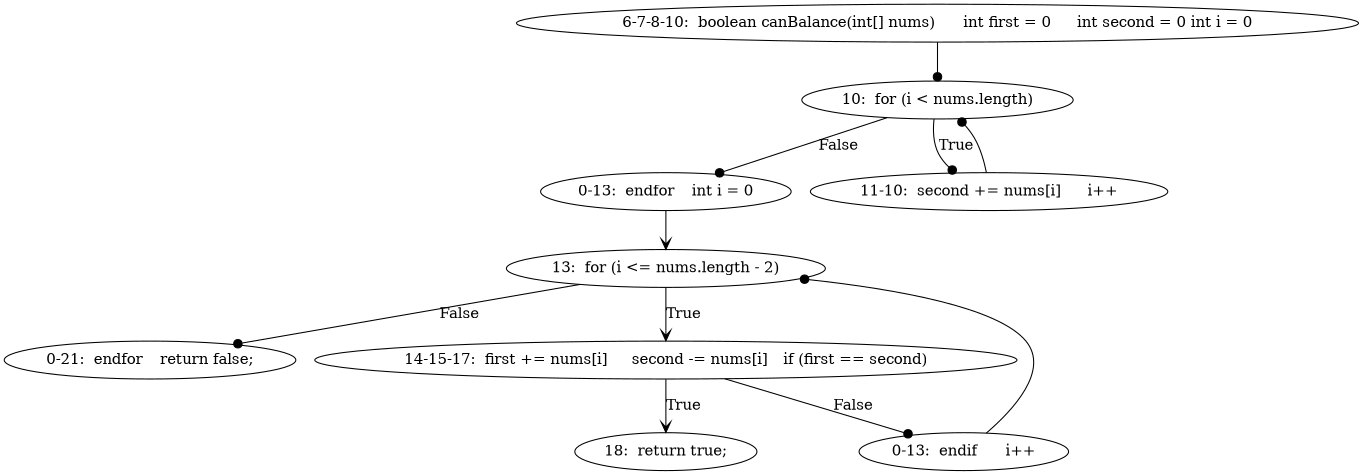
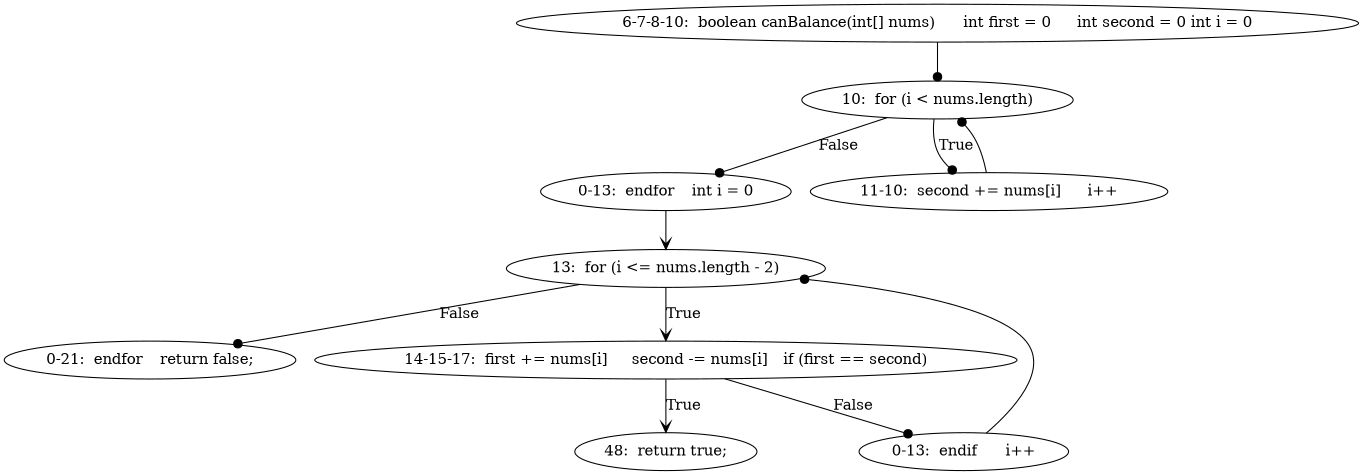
  digraph {
    edge [arrowhead=dot]
    n1 [label="6-7-8-10:  boolean canBalance(int[] nums)	int first = 0	int second = 0	int i = 0"]
    n2 [label="10:  for (i < nums.length)"]
    n3 [label="0-13:  endfor	int i = 0"]
    n4 [label="11-10:  second += nums[i]	i++"]
    n5 [label="13:  for (i <= nums.length - 2)"]
    n6 [label="0-21:  endfor	return false;"]
    n7 [label="14-15-17:  first += nums[i]	second -= nums[i]	if (first == second)"]
-   n8 [label="18:  return true;"]
+   n8 [label="48:  return true;"]
    n9 [label="0-13:  endif	i++"]
    n1 -> n2
    n2 -> n3 [label=False]
    n2 -> n4 [label=True]
    n3 -> n5 [arrowhead=vee]
    n4 -> n2
    n5 -> n6 [label=False]
    n5 -> n7 [label=True arrowhead=vee]
    n7 -> n8 [label=True arrowhead=vee]
    n7 -> n9 [label=False]
    n9 -> n5
  }
